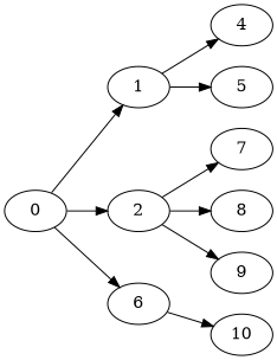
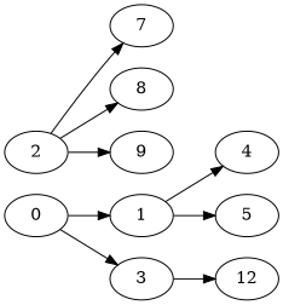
  digraph {
    rankdir=LR
    node [weight=20]
    edge [weight=7]
    0 [weight=50]
    1 [weight=70]
    2 [weight=90]
-   3 [weight=100 label=6]
+   3 [weight=100]
    4 [weight=40]
    5
    7 [weight=80]
    8 [weight=50]
    9
-   10
+   10 [label=12]
    0 -> 1 [weight=9]
-   0 -> 2
    0 -> 3 [weight=4]
    1 -> 4 [weight=10]
    1 -> 5
    2 -> 7 [weight=5]
    2 -> 8 [weight=3]
    2 -> 9 [weight=10]
    3 -> 10 [weight=4]
  }
